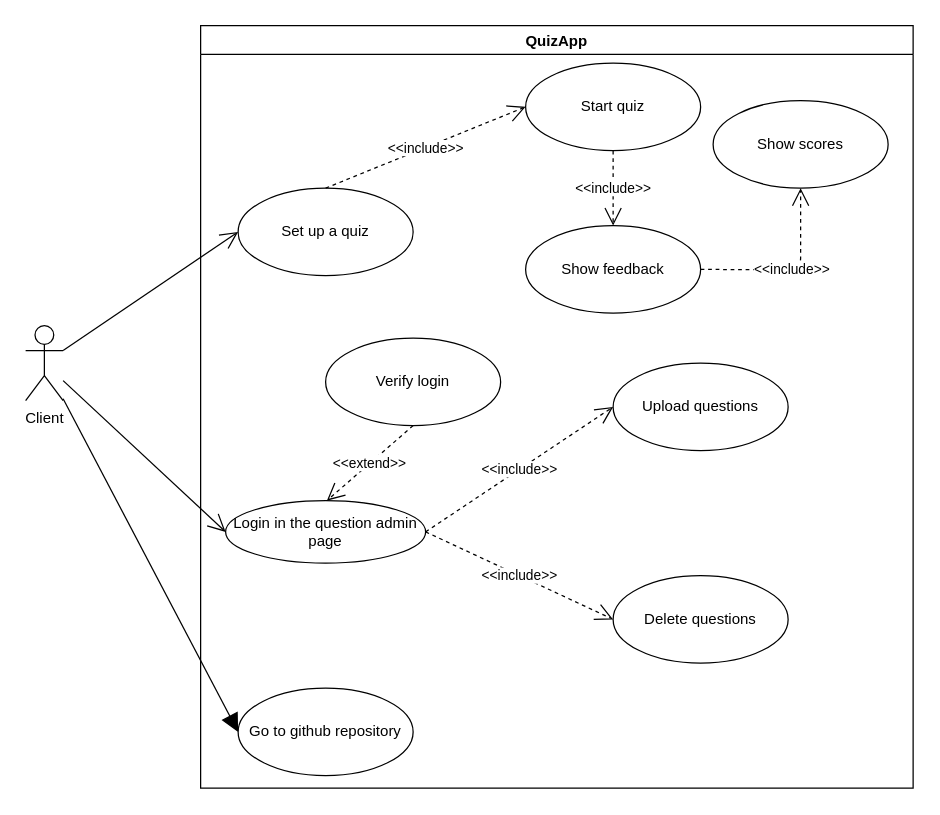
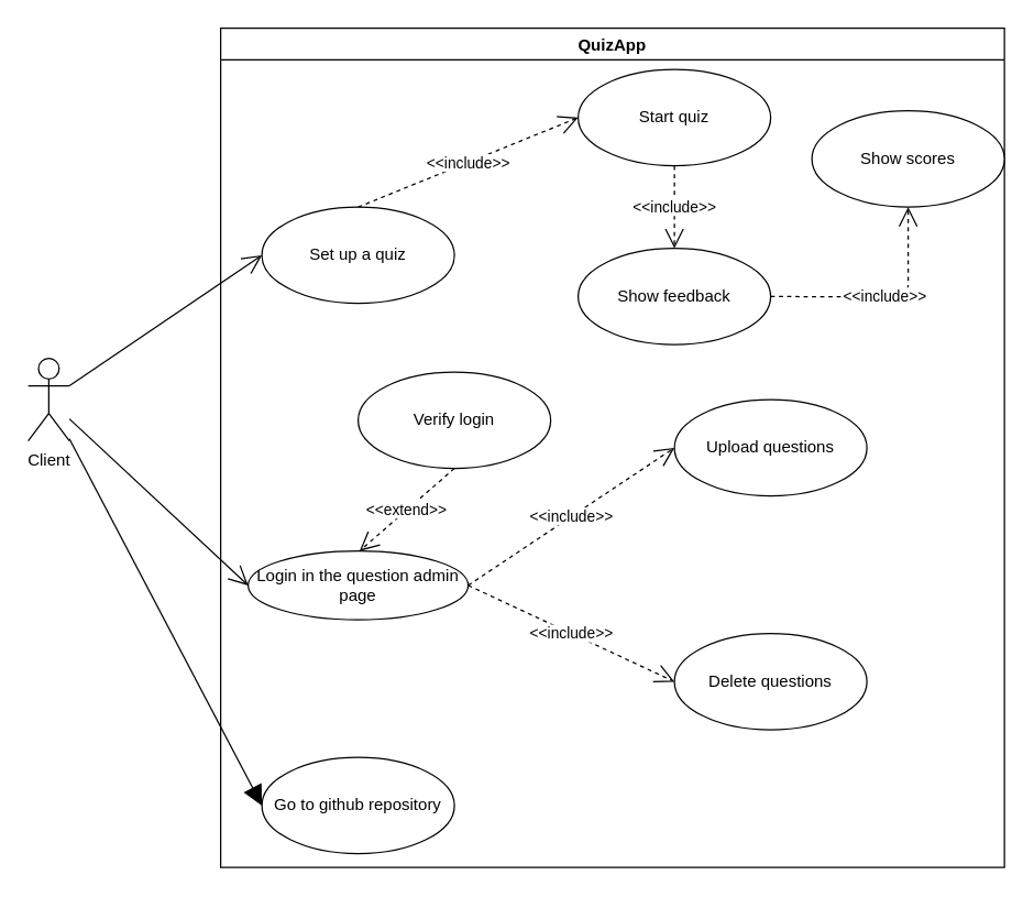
  <mxCell id="0" />
  <mxCell id="1" parent="0" />
  <mxCell id="2" value="QuizApp" style="swimlane;startSize=23;" vertex="1" parent="1"><mxGeometry x="160" y="20" width="570" height="610" as="geometry" /></mxCell>
  <mxCell id="3" value="Set up a quiz" style="ellipse;whiteSpace=wrap;html=1;" vertex="1" parent="2"><mxGeometry x="30" y="130" width="140" height="70" as="geometry" /></mxCell>
  <mxCell id="4" value="Start quiz" style="ellipse;whiteSpace=wrap;html=1;" vertex="1" parent="2"><mxGeometry x="260" y="30" width="140" height="70" as="geometry" /></mxCell>
  <mxCell id="5" value="&amp;lt;&amp;lt;include&amp;gt;&amp;gt;" style="endArrow=open;endSize=12;dashed=1;html=1;entryX=0;entryY=0.5;entryDx=0;entryDy=0;exitX=0.5;exitY=0;exitDx=0;exitDy=0;" edge="1" parent="2" source="3" target="4"><mxGeometry width="160" relative="1" as="geometry"><mxPoint x="120" y="160" as="sourcePoint" /><mxPoint x="280" y="160" as="targetPoint" /></mxGeometry></mxCell>
  <mxCell id="6" value="Show feedback" style="ellipse;whiteSpace=wrap;html=1;" vertex="1" parent="2"><mxGeometry x="260" y="160" width="140" height="70" as="geometry" /></mxCell>
  <mxCell id="7" value="&amp;lt;&amp;lt;include&amp;gt;&amp;gt;" style="endArrow=open;endSize=12;dashed=1;html=1;entryX=0.5;entryY=0;entryDx=0;entryDy=0;exitX=0.5;exitY=1;exitDx=0;exitDy=0;" edge="1" parent="2" source="4" target="6"><mxGeometry width="160" relative="1" as="geometry"><mxPoint x="70" y="270" as="sourcePoint" /><mxPoint x="230" y="270" as="targetPoint" /></mxGeometry></mxCell>
- <mxCell id="8" value="Show scores" style="ellipse;whiteSpace=wrap;html=1;" vertex="1" parent="2"><mxGeometry x="410" y="60" width="140" height="70" as="geometry" /></mxCell>
+ <mxCell id="8" value="Show scores" style="ellipse;whiteSpace=wrap;html=1;" vertex="1" parent="2"><mxGeometry x="430" y="60" width="140" height="70" as="geometry" /></mxCell>
  <mxCell id="9" value="&amp;lt;&amp;lt;include&amp;gt;&amp;gt;" style="endArrow=open;endSize=12;dashed=1;html=1;entryX=0.5;entryY=1;entryDx=0;entryDy=0;edgeStyle=orthogonalEdgeStyle;" edge="1" parent="2" target="8"><mxGeometry width="160" relative="1" as="geometry"><mxPoint x="400" y="195" as="sourcePoint" /><mxPoint x="10" y="370" as="targetPoint" /></mxGeometry></mxCell>
  <mxCell id="10" value="Login in the question admin page" style="ellipse;whiteSpace=wrap;html=1;" vertex="1" parent="2"><mxGeometry x="20" y="380" width="160" height="50" as="geometry" /></mxCell>
  <mxCell id="11" value="Verify login" style="ellipse;whiteSpace=wrap;html=1;" vertex="1" parent="2"><mxGeometry x="100" y="250" width="140" height="70" as="geometry" /></mxCell>
  <mxCell id="12" value="&amp;lt;&amp;lt;extend&amp;gt;&amp;gt;" style="endArrow=open;endSize=12;dashed=1;html=1;entryX=0.5;entryY=0;entryDx=0;entryDy=0;exitX=0.5;exitY=1;exitDx=0;exitDy=0;" edge="1" parent="2" source="11"><mxGeometry width="160" relative="1" as="geometry"><mxPoint x="141" y="325" as="sourcePoint" /><mxPoint x="101" y="380" as="targetPoint" /></mxGeometry></mxCell>
  <mxCell id="13" value="Upload questions" style="ellipse;whiteSpace=wrap;html=1;" vertex="1" parent="2"><mxGeometry x="330" y="270" width="140" height="70" as="geometry" /></mxCell>
  <mxCell id="14" value="Delete questions" style="ellipse;whiteSpace=wrap;html=1;" vertex="1" parent="2"><mxGeometry x="330" y="440" width="140" height="70" as="geometry" /></mxCell>
  <mxCell id="15" value="&amp;lt;&amp;lt;include&amp;gt;&amp;gt;" style="endArrow=open;endSize=12;dashed=1;html=1;entryX=0;entryY=0.5;entryDx=0;entryDy=0;exitX=1;exitY=0.5;exitDx=0;exitDy=0;" edge="1" parent="2" source="10" target="13"><mxGeometry width="160" relative="1" as="geometry"><mxPoint x="120" y="410" as="sourcePoint" /><mxPoint x="280" y="410" as="targetPoint" /></mxGeometry></mxCell>
  <mxCell id="16" value="&amp;lt;&amp;lt;include&amp;gt;&amp;gt;" style="endArrow=open;endSize=12;dashed=1;html=1;entryX=0;entryY=0.5;entryDx=0;entryDy=0;exitX=1;exitY=0.5;exitDx=0;exitDy=0;" edge="1" parent="2" source="10" target="14"><mxGeometry width="160" relative="1" as="geometry"><mxPoint x="190" y="425" as="sourcePoint" /><mxPoint x="290" y="345" as="targetPoint" /></mxGeometry></mxCell>
  <mxCell id="17" value="Go to github repository" style="ellipse;whiteSpace=wrap;html=1;" vertex="1" parent="2"><mxGeometry x="30" y="530" width="140" height="70" as="geometry" /></mxCell>
  <mxCell id="18" value="Client" style="shape=umlActor;verticalLabelPosition=bottom;labelBackgroundColor=#ffffff;verticalAlign=top;html=1;" vertex="1" parent="1"><mxGeometry x="20" y="260" width="30" height="60" as="geometry" /></mxCell>
  <mxCell id="19" value="" style="endArrow=open;endFill=1;endSize=12;html=1;entryX=0;entryY=0.5;entryDx=0;entryDy=0;exitX=1;exitY=0.333;exitDx=0;exitDy=0;exitPerimeter=0;" edge="1" parent="1" source="18" target="3"><mxGeometry width="160" relative="1" as="geometry"><mxPoint x="270" y="320" as="sourcePoint" /><mxPoint x="430" y="320" as="targetPoint" /></mxGeometry></mxCell>
  <mxCell id="20" value="" style="endArrow=open;endFill=1;endSize=12;html=1;entryX=0;entryY=0.5;entryDx=0;entryDy=0;" edge="1" parent="1" source="18" target="10"><mxGeometry width="160" relative="1" as="geometry"><mxPoint x="60" y="290" as="sourcePoint" /><mxPoint x="200" y="215" as="targetPoint" /></mxGeometry></mxCell>
  <mxCell id="21" value="" style="endArrow=block;endFill=1;endSize=12;html=1;entryX=0;entryY=0.5;entryDx=0;entryDy=0;" edge="1" parent="1" source="18" target="17"><mxGeometry width="160" relative="1" as="geometry"><mxPoint x="310" y="550" as="sourcePoint" /><mxPoint x="470" y="550" as="targetPoint" /></mxGeometry></mxCell>
